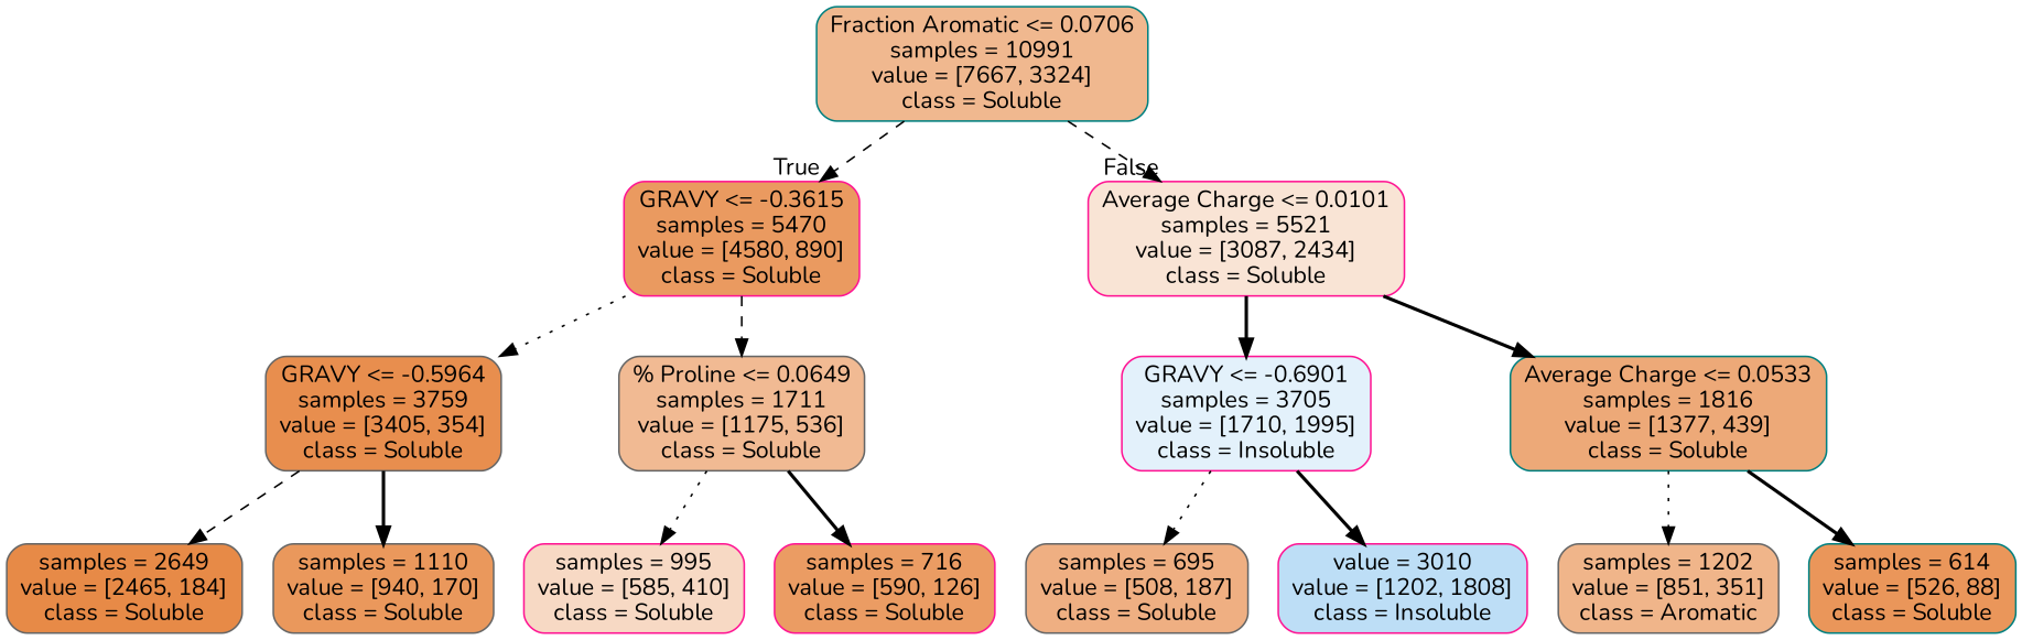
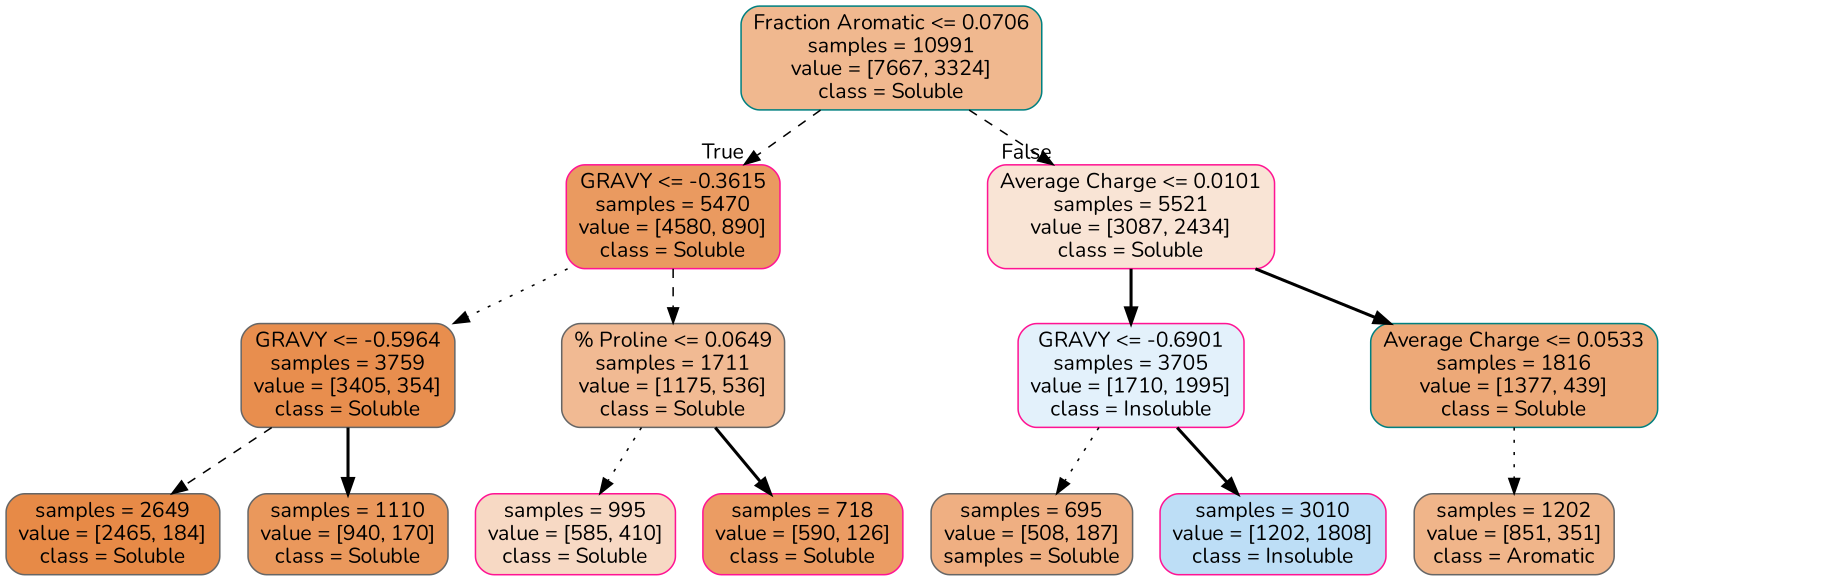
  digraph {
    fontname=Nunito
    ranksep=equally
    splines=polyline
    node [color=deeppink fontname=Nunito shape=box style="filled, rounded"]
    edge [fontname=Nunito style=bold]
    n1 [color=teal fillcolor="#e5813990" label="Fraction Aromatic <= 0.0706\nsamples = 10991\nvalue = [7667, 3324]\nclass = Soluble"]
    n2 [fillcolor="#e58139cd" label="GRAVY <= -0.3615\nsamples = 5470\nvalue = [4580, 890]\nclass = Soluble"]
    n3 [fillcolor="#e5813936" label="Average Charge <= 0.0101\nsamples = 5521\nvalue = [3087, 2434]\nclass = Soluble"]
    n4 [color=gray40 fillcolor="#e58139e4" label="GRAVY <= -0.5964\nsamples = 3759\nvalue = [3405, 354]\nclass = Soluble"]
    n5 [color=gray40 fillcolor="#e581398b" label="% Proline <= 0.0649\nsamples = 1711\nvalue = [1175, 536]\nclass = Soluble"]
    n6 [fillcolor="#399de524" label="GRAVY <= -0.6901\nsamples = 3705\nvalue = [1710, 1995]\nclass = Insoluble"]
    n7 [color=teal fillcolor="#e58139ae" label="Average Charge <= 0.0533\nsamples = 1816\nvalue = [1377, 439]\nclass = Soluble"]
    n8 [color=gray40 fillcolor="#e58139ec" label="samples = 2649\nvalue = [2465, 184]\nclass = Soluble"]
    n9 [color=gray40 fillcolor="#e58139d1" label="samples = 1110\nvalue = [940, 170]\nclass = Soluble"]
    n10 [fillcolor="#e581394c" label="samples = 995\nvalue = [585, 410]\nclass = Soluble"]
-   n11 [fillcolor="#e58139c9" label="samples = 716\nvalue = [590, 126]\nclass = Soluble"]
-   n12 [color=gray40 fillcolor="#e58139a1" label="samples = 695\nvalue = [508, 187]\nclass = Soluble"]
-   n13 [fillcolor="#399de555" label="value = 3010\nvalue = [1202, 1808]\nclass = Insoluble"]
+   n11 [fillcolor="#e58139c9" label="samples = 718\nvalue = [590, 126]\nclass = Soluble"]
+   n12 [color=gray40 fillcolor="#e58139a1" label="samples = 695\nvalue = [508, 187]\nsamples = Soluble"]
+   n13 [fillcolor="#399de555" label="samples = 3010\nvalue = [1202, 1808]\nclass = Insoluble"]
    n14 [color=gray40 fillcolor="#e5813996" label="samples = 1202\nvalue = [851, 351]\nclass = Aromatic"]
-   n15 [color=teal fillcolor="#e58139d4" label="samples = 614\nvalue = [526, 88]\nclass = Soluble"]
    subgraph sub_1 {
      rank=same
      n1
    }
    subgraph sub_2 {
      rank=same
      n2
      n3
    }
    subgraph sub_3 {
      rank=same
      n4
      n5
      n6
      n7
    }
    subgraph sub_4 {
      rank=same
      n8
      n9
      n10
      n11
      n12
      n13
      n14
-     n15
    }
    n1 -> n2 [headlabel=True labelangle=45 labeldistance=2.5 style=dashed]
    n1 -> n3 [headlabel=False labelangle=-45 labeldistance=2.5 style=dashed]
    n2 -> n4 [style=dotted]
    n2 -> n5 [style=dashed]
    n3 -> n6
    n3 -> n7
    n4 -> n8 [style=dashed]
    n4 -> n9
    n5 -> n10 [style=dotted]
    n5 -> n11
    n6 -> n12 [style=dotted]
    n6 -> n13
    n7 -> n14 [style=dotted]
-   n7 -> n15
  }
